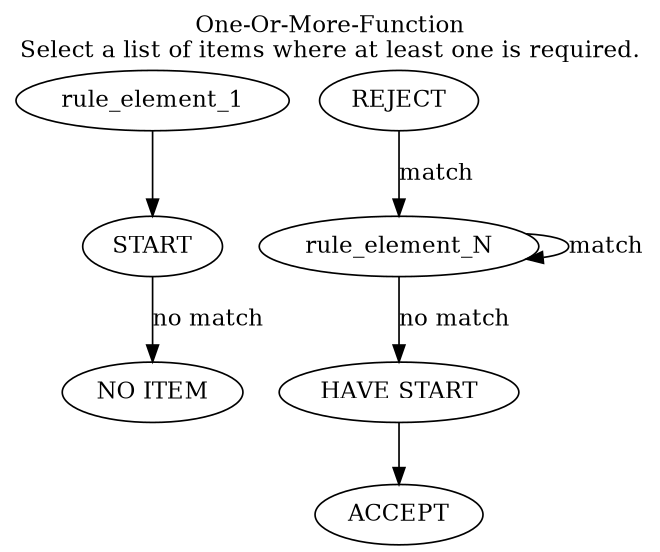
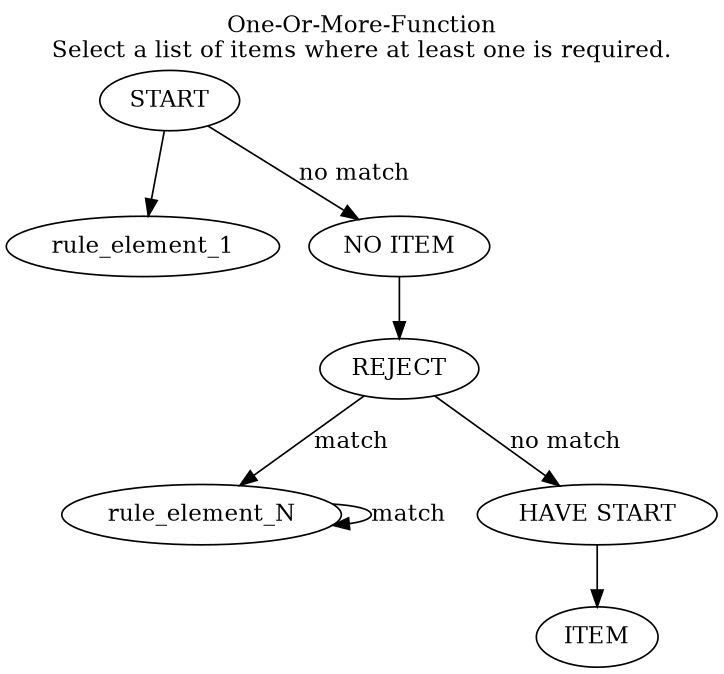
  digraph {
    label="One-Or-More-Function\nSelect a list of items where at least one is required.\n"
    labelloc=t
    START
    rule_element_1
    "NO ITEM"
    rule_element_N
    n5 [label="HAVE START"]
    REJECT
-   ACCEPT
-   rule_element_1 -> START
+   ACCEPT [label=ITEM]
+   START -> rule_element_1
    START -> "NO ITEM" [label="no match"]
+   "NO ITEM" -> REJECT
    rule_element_N -> rule_element_N [label=match]
-   rule_element_N -> n5 [label="no match"]
+   REJECT -> n5 [label="no match"]
    n5 -> ACCEPT
    REJECT -> rule_element_N [label=match]
  }
